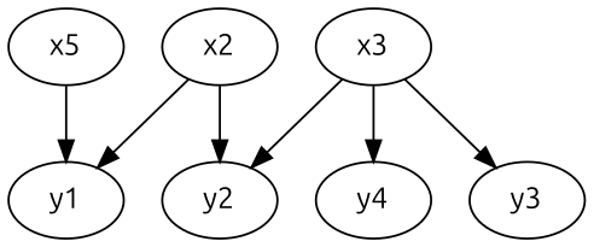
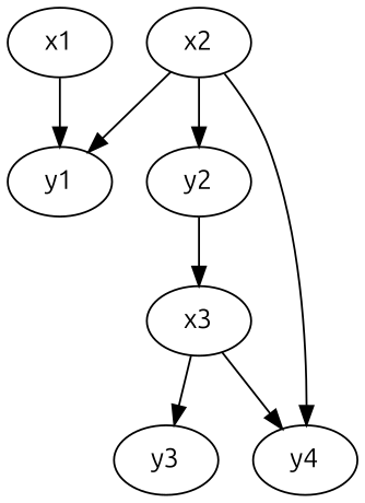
  digraph {
    fontname=Ubuntu
    node [fontname=Ubuntu]
    edge [fontname=Ubuntu]
-   x1 [label=x5]
+   x1
    y1
    x2
    y2
    y4
    x3
    y3
    x1 -> y1
    x2 -> y1
    x2 -> y2
-   x3 -> y2
+   x2 -> y4
+   y2 -> x3
    x3 -> y4
    x3 -> y3
  }
